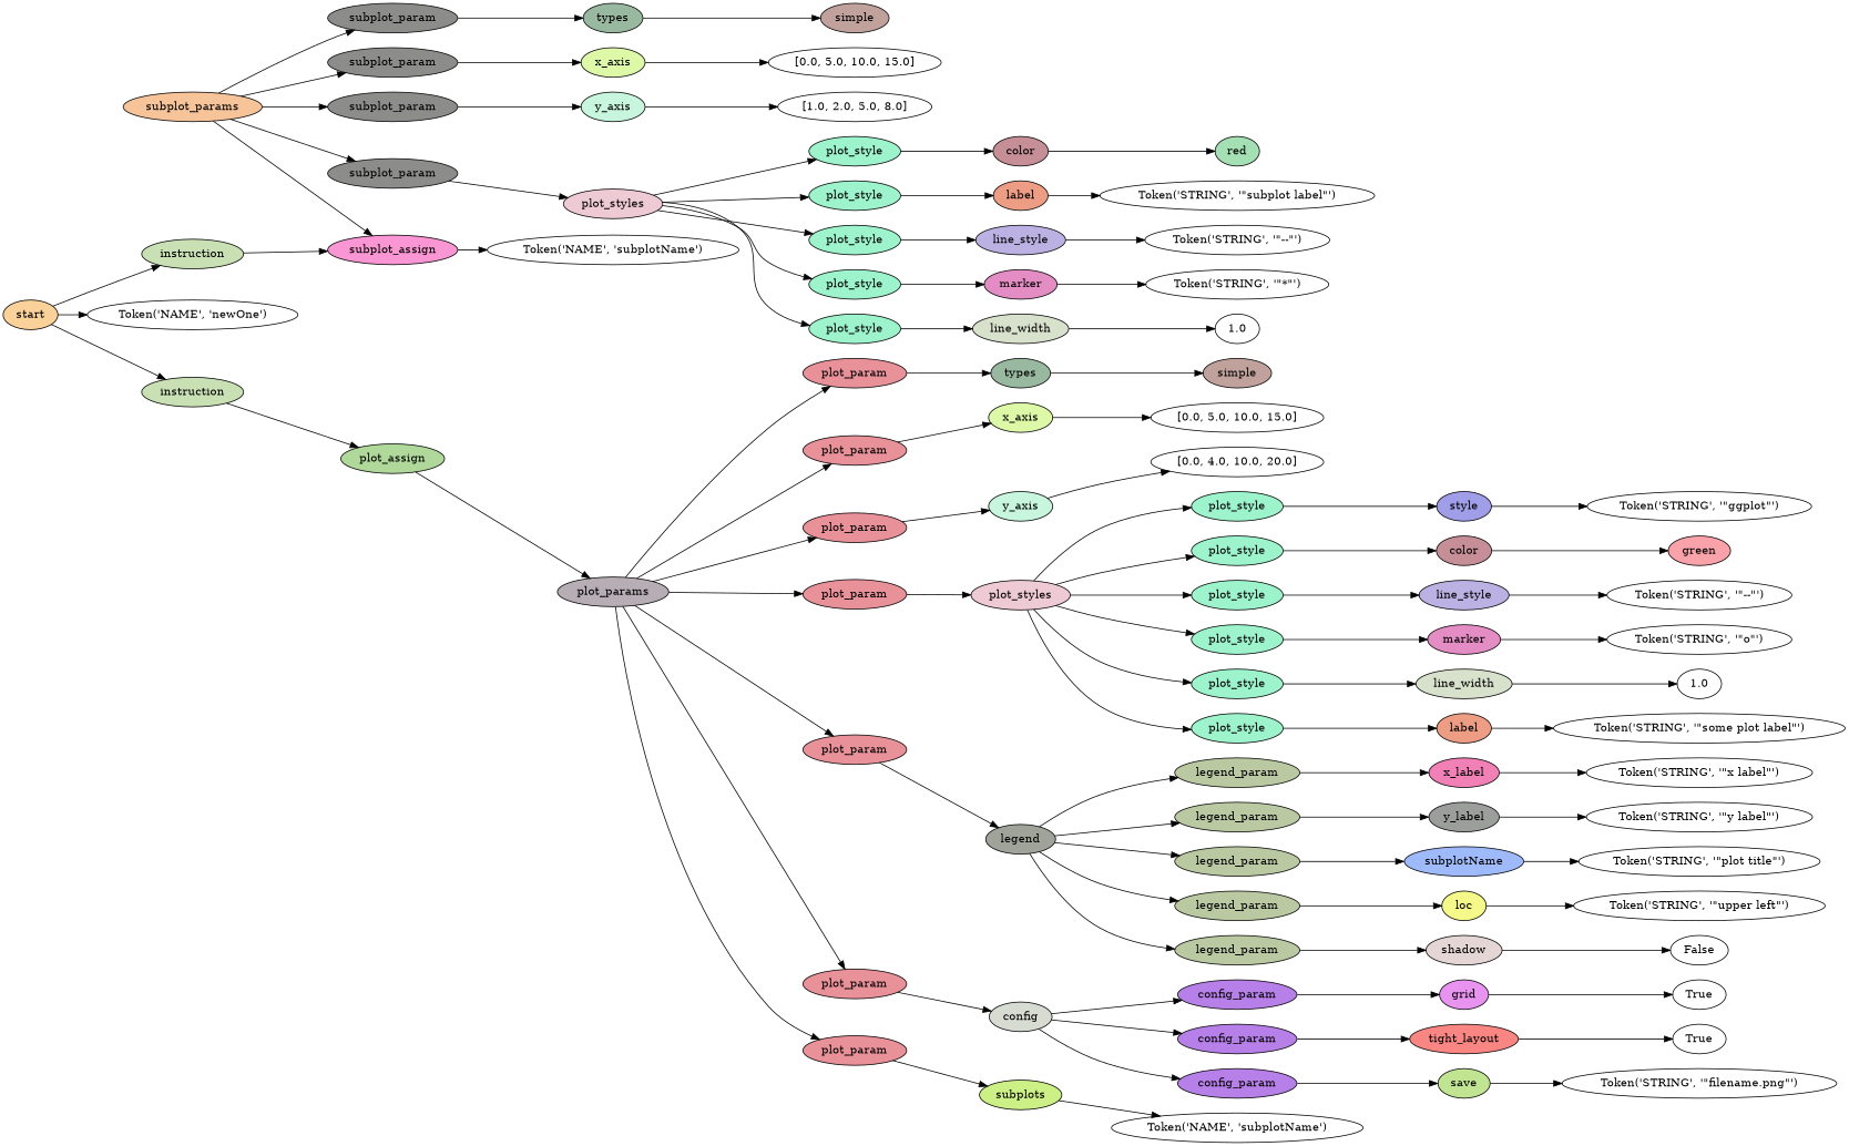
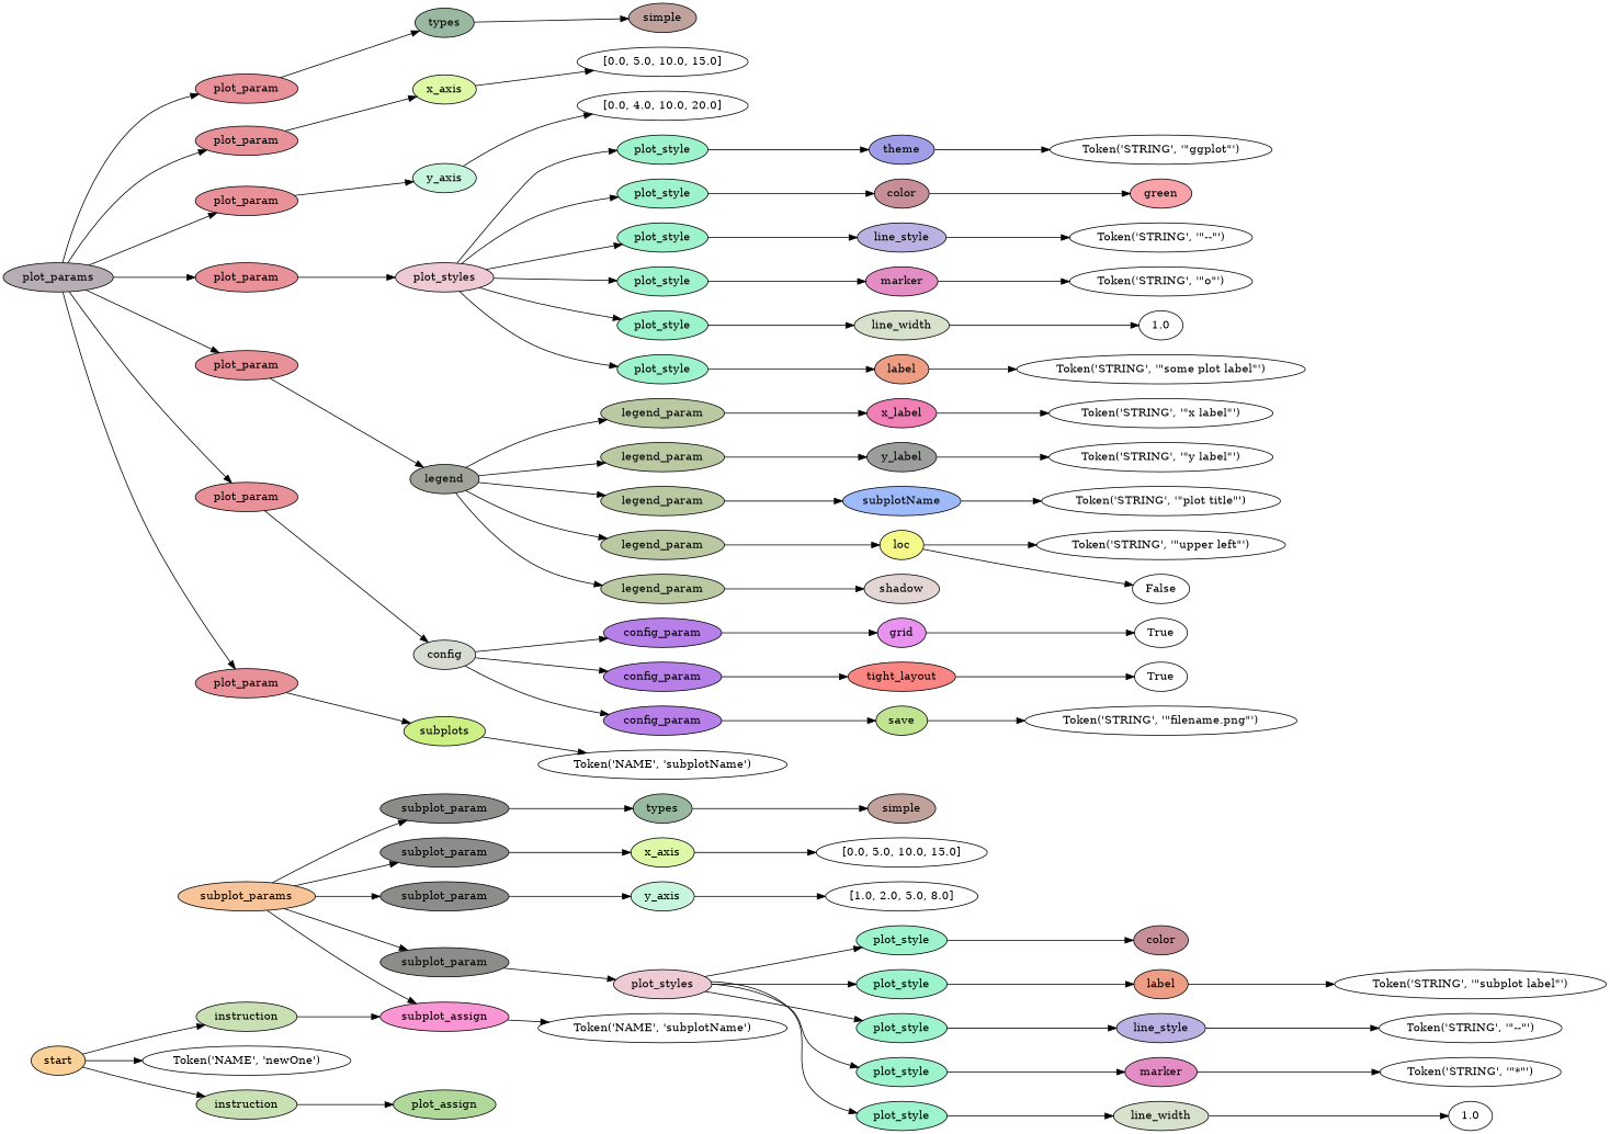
  digraph {
    rankdir=LR
    node [style=filled]
    n1 [label="Token('NAME', 'subplotName')" style=""]
    n2 [fillcolor="#c0a19c" label=simple]
    n3 [fillcolor="#98b99f" label=types]
    n4 [fillcolor="#8c8d8a" label=subplot_param]
    n5 [label="[0.0, 5.0, 10.0, 15.0]" style=""]
    n6 [fillcolor="#ddf9a7" label=x_axis]
    n7 [fillcolor="#8c8d8a" label=subplot_param]
    n8 [label="[1.0, 2.0, 5.0, 8.0]" style=""]
    n9 [fillcolor="#c7f5de" label=y_axis]
    n10 [fillcolor="#8c8d8a" label=subplot_param]
-   n11 [fillcolor="#a5e0b5" label=red]
    n12 [fillcolor="#c68e96" label=color]
    n13 [fillcolor="#9cf3cc" label=plot_style]
    n14 [label="Token('STRING', '\"subplot label\"')" style=""]
    n15 [fillcolor="#ee9d85" label=label]
    n16 [fillcolor="#9cf3cc" label=plot_style]
    n17 [label="Token('STRING', '\"--\"')" style=""]
    n18 [fillcolor="#bbb2e3" label=line_style]
    n19 [fillcolor="#9cf3cc" label=plot_style]
    n20 [label="Token('STRING', '\"*\"')" style=""]
    n21 [fillcolor="#e48dc5" label=marker]
    n22 [fillcolor="#9cf3cc" label=plot_style]
    n23 [label=1.0 style=""]
    n24 [fillcolor="#d7e1cb" label=line_width]
    n25 [fillcolor="#9cf3cc" label=plot_style]
    n26 [fillcolor="#eecad4" label=plot_styles]
    n27 [fillcolor="#8c8d8a" label=subplot_param]
    n28 [fillcolor="#f7c499" label=subplot_params]
    n29 [fillcolor="#fa96d3" label=subplot_assign]
    n30 [fillcolor="#c8e0b3" label=instruction]
    n31 [label="Token('NAME', 'newOne')" style=""]
    n32 [fillcolor="#c0a19c" label=simple]
    n33 [fillcolor="#98b99f" label=types]
    n34 [fillcolor="#e99199" label=plot_param]
    n35 [label="[0.0, 5.0, 10.0, 15.0]" style=""]
    n36 [fillcolor="#ddf9a7" label=x_axis]
    n37 [fillcolor="#e99199" label=plot_param]
    n38 [label="[0.0, 4.0, 10.0, 20.0]" style=""]
    n39 [fillcolor="#c7f5de" label=y_axis]
    n40 [fillcolor="#e99199" label=plot_param]
    n41 [label="Token('STRING', '\"ggplot\"')" style=""]
-   n42 [fillcolor="#a09ee9" label=style]
+   n42 [fillcolor="#a09ee9" label=theme]
    n43 [fillcolor="#9cf3cc" label=plot_style]
    n44 [fillcolor="#f9a2aa" label=green]
    n45 [fillcolor="#c68e96" label=color]
    n46 [fillcolor="#9cf3cc" label=plot_style]
    n47 [label="Token('STRING', '\"--\"')" style=""]
    n48 [fillcolor="#bbb2e3" label=line_style]
    n49 [fillcolor="#9cf3cc" label=plot_style]
    n50 [label="Token('STRING', '\"o\"')" style=""]
    n51 [fillcolor="#e48dc5" label=marker]
    n52 [fillcolor="#9cf3cc" label=plot_style]
    n53 [label=1.0 style=""]
    n54 [fillcolor="#d7e1cb" label=line_width]
    n55 [fillcolor="#9cf3cc" label=plot_style]
    n56 [label="Token('STRING', '\"some plot label\"')" style=""]
    n57 [fillcolor="#ee9d85" label=label]
    n58 [fillcolor="#9cf3cc" label=plot_style]
    n59 [fillcolor="#eecad4" label=plot_styles]
    n60 [fillcolor="#e99199" label=plot_param]
    n61 [label="Token('STRING', '\"x label\"')" style=""]
    n62 [fillcolor="#f080b5" label=x_label]
    n63 [fillcolor="#bac9a2" label=legend_param]
    n64 [label="Token('STRING', '\"y label\"')" style=""]
    n65 [fillcolor="#9b9e9b" label=y_label]
    n66 [fillcolor="#bac9a2" label=legend_param]
    n67 [label="Token('STRING', '\"plot title\"')" style=""]
    n68 [fillcolor="#9fbafb" label=subplotName]
    n69 [fillcolor="#bac9a2" label=legend_param]
    n70 [label="Token('STRING', '\"upper left\"')" style=""]
    n71 [fillcolor="#f5f98a" label=loc]
    n72 [fillcolor="#bac9a2" label=legend_param]
    n73 [label=False style=""]
    n74 [fillcolor="#e4d6d4" label=shadow]
    n75 [fillcolor="#bac9a2" label=legend_param]
    n76 [fillcolor="#a0a399" label=legend]
    n77 [fillcolor="#e99199" label=plot_param]
    n78 [label=True style=""]
    n79 [fillcolor="#e893f0" label=grid]
    n80 [fillcolor="#b780e9" label=config_param]
    n81 [label=True style=""]
    n82 [fillcolor="#f98683" label=tight_layout]
    n83 [fillcolor="#b780e9" label=config_param]
    n84 [label="Token('STRING', '\"filename.png\"')" style=""]
    n85 [fillcolor="#c1e493" label=save]
    n86 [fillcolor="#b780e9" label=config_param]
    n87 [fillcolor="#d7dcd2" label=config]
    n88 [fillcolor="#e99199" label=plot_param]
    n89 [label="Token('NAME', 'subplotName')" style=""]
    n90 [fillcolor="#ccf085" label=subplots]
    n91 [fillcolor="#e99199" label=plot_param]
    n92 [fillcolor="#b7adb4" label=plot_params]
    n93 [fillcolor="#afd89a" label=plot_assign]
    n94 [fillcolor="#c8e0b3" label=instruction]
    n95 [fillcolor="#fbd19a" label=start]
    n3 -> n2
    n4 -> n3
    n6 -> n5
    n7 -> n6
    n9 -> n8
    n10 -> n9
-   n12 -> n11
    n13 -> n12
    n15 -> n14
    n16 -> n15
    n18 -> n17
    n19 -> n18
    n21 -> n20
    n22 -> n21
    n24 -> n23
    n25 -> n24
    n26 -> n13
    n26 -> n16
    n26 -> n19
    n26 -> n22
    n26 -> n25
    n27 -> n26
    n28 -> n4
    n28 -> n7
    n28 -> n10
    n28 -> n27
    n28 -> n29
    n29 -> n1
    n30 -> n29
    n33 -> n32
    n34 -> n33
    n36 -> n35
    n37 -> n36
    n39 -> n38
    n40 -> n39
    n42 -> n41
    n43 -> n42
    n45 -> n44
    n46 -> n45
    n48 -> n47
    n49 -> n48
    n51 -> n50
    n52 -> n51
    n54 -> n53
    n55 -> n54
    n57 -> n56
    n58 -> n57
    n59 -> n43
    n59 -> n46
    n59 -> n49
    n59 -> n52
    n59 -> n55
    n59 -> n58
    n60 -> n59
    n62 -> n61
    n63 -> n62
    n65 -> n64
    n66 -> n65
    n68 -> n67
    n69 -> n68
    n71 -> n70
    n72 -> n71
-   n74 -> n73
+   n71 -> n73
    n75 -> n74
    n76 -> n63
    n76 -> n66
    n76 -> n69
    n76 -> n72
    n76 -> n75
    n77 -> n76
    n79 -> n78
    n80 -> n79
    n82 -> n81
    n83 -> n82
    n85 -> n84
    n86 -> n85
    n87 -> n80
    n87 -> n83
    n87 -> n86
    n88 -> n87
    n90 -> n89
    n91 -> n90
    n92 -> n34
    n92 -> n37
    n92 -> n40
    n92 -> n60
    n92 -> n77
    n92 -> n88
    n92 -> n91
-   n93 -> n92
    n94 -> n93
    n95 -> n30
    n95 -> n31
    n95 -> n94
  }
